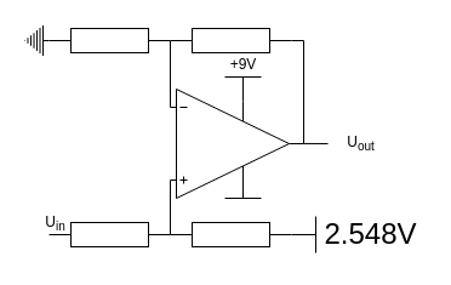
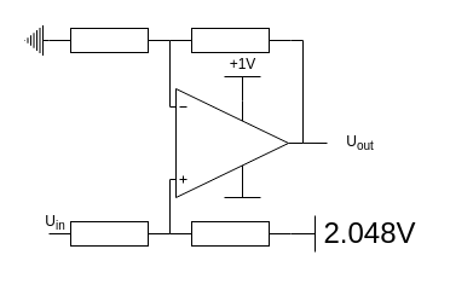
  <mxCell id="0" />
  <mxCell id="1" parent="0" />
  <mxCell id="2" value="" style="verticalLabelPosition=bottom;shadow=0;dashed=0;align=center;html=1;verticalAlign=top;shape=mxgraph.electrical.abstract.operational_amp_1;" vertex="1" parent="1"><mxGeometry x="140" y="73" width="98" height="90" as="geometry" /></mxCell>
  <mxCell id="3" value="" style="pointerEvents=1;verticalLabelPosition=bottom;shadow=0;dashed=0;align=center;html=1;verticalAlign=top;shape=mxgraph.electrical.resistors.resistor_1;" vertex="1" parent="1"><mxGeometry x="140" y="23" width="100" height="20" as="geometry" /></mxCell>
  <mxCell id="4" value="" style="pointerEvents=1;verticalLabelPosition=bottom;shadow=0;dashed=0;align=center;html=1;verticalAlign=top;shape=mxgraph.electrical.resistors.resistor_1;direction=west;" vertex="1" parent="1"><mxGeometry x="140" y="183" width="100" height="20" as="geometry" /></mxCell>
  <mxCell id="5" value="" style="pointerEvents=1;verticalLabelPosition=bottom;shadow=0;dashed=0;align=center;html=1;verticalAlign=top;shape=mxgraph.electrical.resistors.resistor_1;" vertex="1" parent="1"><mxGeometry x="40" y="23" width="100" height="20" as="geometry" /></mxCell>
  <mxCell id="6" value="" style="pointerEvents=1;verticalLabelPosition=bottom;shadow=0;dashed=0;align=center;html=1;verticalAlign=top;shape=mxgraph.electrical.resistors.resistor_1;" vertex="1" parent="1"><mxGeometry x="40" y="183" width="100" height="20" as="geometry" /></mxCell>
  <mxCell id="7" value="" style="endArrow=none;html=1;exitX=0;exitY=0.165;exitDx=0;exitDy=0;exitPerimeter=0;" edge="1" parent="1" source="2"><mxGeometry width="50" height="50" relative="1" as="geometry"><mxPoint x="105" y="73" as="sourcePoint" /><mxPoint x="140" y="33" as="targetPoint" /></mxGeometry></mxCell>
  <mxCell id="8" value="" style="endArrow=none;html=1;entryX=0;entryY=0.835;entryDx=0;entryDy=0;entryPerimeter=0;exitX=1;exitY=0.5;exitDx=0;exitDy=0;exitPerimeter=0;" edge="1" parent="1" source="4" target="2"><mxGeometry width="50" height="50" relative="1" as="geometry"><mxPoint x="140" y="173" as="sourcePoint" /><mxPoint x="90" y="193" as="targetPoint" /></mxGeometry></mxCell>
  <mxCell id="9" value="" style="pointerEvents=1;verticalLabelPosition=bottom;shadow=0;dashed=0;align=center;html=1;verticalAlign=top;shape=mxgraph.electrical.signal_sources.protective_earth;direction=south;" vertex="1" parent="1"><mxGeometry x="20" y="20.5" width="20" height="25" as="geometry" /></mxCell>
  <mxCell id="10" value="" style="verticalLabelPosition=top;verticalAlign=bottom;shape=mxgraph.electrical.signal_sources.vdd;shadow=0;dashed=0;align=center;strokeWidth=1;fontSize=24;html=1;flipV=1;direction=north;" vertex="1" parent="1"><mxGeometry x="240" y="178" width="20" height="30" as="geometry" /></mxCell>
- <mxCell id="11" value="&lt;span style=&quot;font-size: 24px&quot;&gt;2.548V&lt;/span&gt;" style="text;html=1;align=center;verticalAlign=middle;resizable=0;points=[];autosize=1;" vertex="1" parent="1"><mxGeometry x="260" y="183" width="90" height="20" as="geometry" /></mxCell>
+ <mxCell id="11" value="&lt;span style=&quot;font-size: 24px&quot;&gt;2.048V&lt;/span&gt;" style="text;html=1;align=center;verticalAlign=middle;resizable=0;points=[];autosize=1;" vertex="1" parent="1"><mxGeometry x="260" y="183" width="90" height="20" as="geometry" /></mxCell>
  <mxCell id="12" value="U&lt;sub&gt;in&lt;br&gt;&lt;br&gt;&lt;/sub&gt;" style="text;html=1;align=center;verticalAlign=middle;resizable=0;points=[];autosize=1;" vertex="1" parent="1"><mxGeometry x="30" y="173" width="30" height="40" as="geometry" /></mxCell>
  <mxCell id="13" value="" style="endArrow=none;html=1;" edge="1" parent="1"><mxGeometry width="50" height="50" relative="1" as="geometry"><mxPoint x="250" y="118" as="sourcePoint" /><mxPoint x="250" y="33" as="targetPoint" /></mxGeometry></mxCell>
  <mxCell id="14" value="" style="verticalLabelPosition=top;verticalAlign=bottom;shape=mxgraph.electrical.signal_sources.vdd;shadow=0;dashed=0;align=center;strokeWidth=1;fontSize=24;html=1;flipV=1;direction=west;" vertex="1" parent="1"><mxGeometry x="185" y="143" width="30" height="20" as="geometry" /></mxCell>
  <mxCell id="15" value="" style="verticalLabelPosition=top;verticalAlign=bottom;shape=mxgraph.electrical.signal_sources.vdd;shadow=0;dashed=0;align=center;strokeWidth=1;fontSize=24;html=1;flipV=1;direction=east;" vertex="1" parent="1"><mxGeometry x="185" y="63" width="30" height="20" as="geometry" /></mxCell>
- <mxCell id="16" value="+9V" style="text;html=1;align=center;verticalAlign=middle;resizable=0;points=[];autosize=1;" vertex="1" parent="1"><mxGeometry x="180" y="43" width="40" height="20" as="geometry" /></mxCell>
+ <mxCell id="16" value="+1V" style="text;html=1;align=center;verticalAlign=middle;resizable=0;points=[];autosize=1;" vertex="1" parent="1"><mxGeometry x="180" y="43" width="40" height="20" as="geometry" /></mxCell>
  <mxCell id="17" value="" style="endArrow=none;html=1;exitX=1;exitY=0.5;exitDx=0;exitDy=0;exitPerimeter=0;" edge="1" parent="1"><mxGeometry width="50" height="50" relative="1" as="geometry"><mxPoint x="238" y="117.97" as="sourcePoint" /><mxPoint x="238" y="118" as="targetPoint" /><Array as="points"><mxPoint x="238" y="118" /></Array></mxGeometry></mxCell>
  <mxCell id="18" value="" style="endArrow=none;html=1;exitX=1;exitY=0.5;exitDx=0;exitDy=0;exitPerimeter=0;" edge="1" parent="1"><mxGeometry width="50" height="50" relative="1" as="geometry"><mxPoint x="238" y="117.97" as="sourcePoint" /><mxPoint x="250" y="118" as="targetPoint" /></mxGeometry></mxCell>
  <mxCell id="19" value="" style="endArrow=none;html=1;entryX=1;entryY=0.5;entryDx=0;entryDy=0;entryPerimeter=0;" edge="1" parent="1" target="3"><mxGeometry width="50" height="50" relative="1" as="geometry"><mxPoint x="250" y="33" as="sourcePoint" /><mxPoint x="340" y="158" as="targetPoint" /></mxGeometry></mxCell>
  <mxCell id="20" value="" style="endArrow=none;html=1;exitX=1;exitY=0.5;exitDx=0;exitDy=0;exitPerimeter=0;" edge="1" parent="1"><mxGeometry width="50" height="50" relative="1" as="geometry"><mxPoint x="250" y="117.93" as="sourcePoint" /><mxPoint x="270" y="118" as="targetPoint" /></mxGeometry></mxCell>
  <mxCell id="21" value="U&lt;sub&gt;out&lt;br&gt;&lt;/sub&gt;" style="text;html=1;align=center;verticalAlign=middle;resizable=0;points=[];autosize=1;" vertex="1" parent="1"><mxGeometry x="277" y="108" width="40" height="20" as="geometry" /></mxCell>
